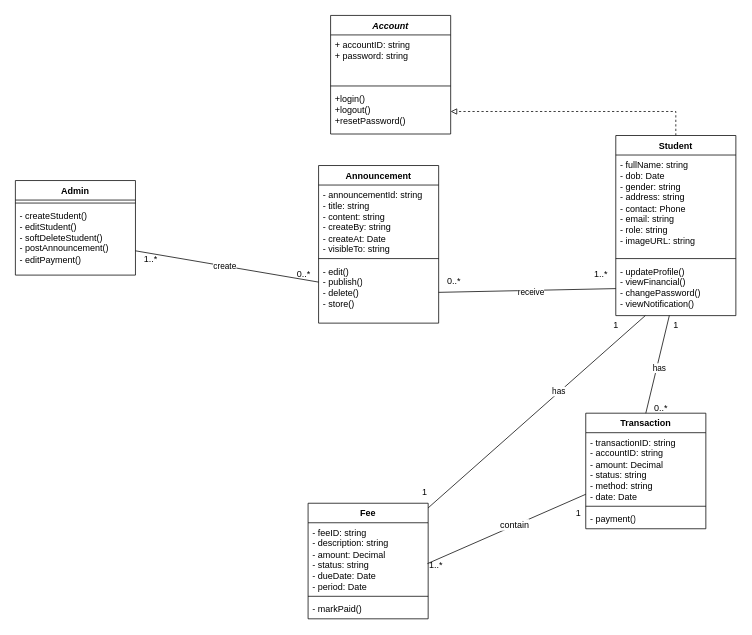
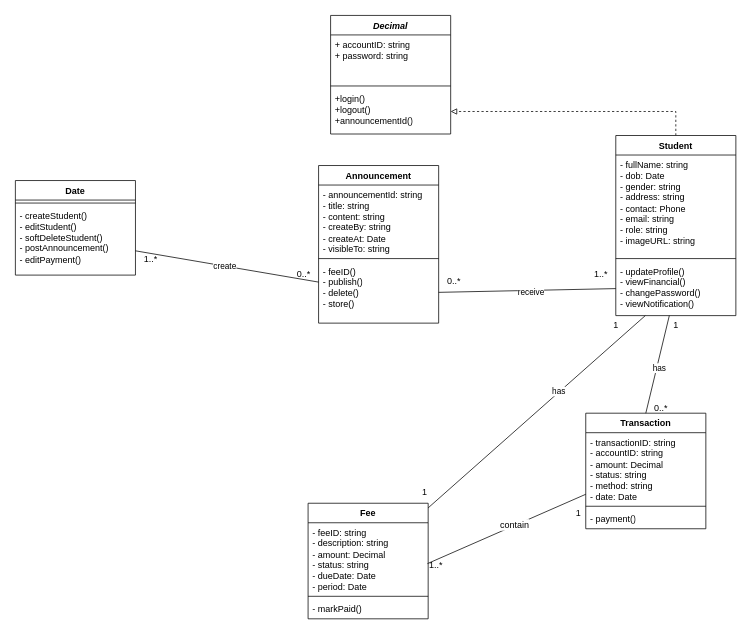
  <mxCell id="0" />
  <mxCell id="1" parent="0" />
- <mxCell id="2" value="&lt;i&gt;Account&lt;/i&gt;" style="swimlane;fontStyle=1;align=center;verticalAlign=top;childLayout=stackLayout;horizontal=1;startSize=26;horizontalStack=0;resizeParent=1;resizeParentMax=0;resizeLast=0;collapsible=1;marginBottom=0;whiteSpace=wrap;html=1;" parent="1" vertex="1"><mxGeometry x="440" y="20" width="160" height="158" as="geometry" /></mxCell>
+ <mxCell id="2" value="&lt;i&gt;Decimal&lt;/i&gt;" style="swimlane;fontStyle=1;align=center;verticalAlign=top;childLayout=stackLayout;horizontal=1;startSize=26;horizontalStack=0;resizeParent=1;resizeParentMax=0;resizeLast=0;collapsible=1;marginBottom=0;whiteSpace=wrap;html=1;" parent="1" vertex="1"><mxGeometry x="440" y="20" width="160" height="158" as="geometry" /></mxCell>
  <mxCell id="3" value="+ accountID: string&lt;div&gt;+ password: string&lt;/div&gt;" style="text;strokeColor=none;fillColor=none;align=left;verticalAlign=top;spacingLeft=4;spacingRight=4;overflow=hidden;rotatable=0;points=[[0,0.5],[1,0.5]];portConstraint=eastwest;whiteSpace=wrap;html=1;" parent="2" vertex="1"><mxGeometry y="26" width="160" height="64" as="geometry" /></mxCell>
  <mxCell id="4" value="" style="line;strokeWidth=1;fillColor=none;align=left;verticalAlign=middle;spacingTop=-1;spacingLeft=3;spacingRight=3;rotatable=0;labelPosition=right;points=[];portConstraint=eastwest;strokeColor=inherit;" parent="2" vertex="1"><mxGeometry y="90" width="160" height="8" as="geometry" /></mxCell>
- <mxCell id="5" value="+login()&lt;div&gt;+logout()&lt;/div&gt;&lt;div&gt;+resetPassword()&lt;/div&gt;" style="text;strokeColor=none;fillColor=none;align=left;verticalAlign=top;spacingLeft=4;spacingRight=4;overflow=hidden;rotatable=0;points=[[0,0.5],[1,0.5]];portConstraint=eastwest;whiteSpace=wrap;html=1;" parent="2" vertex="1"><mxGeometry y="98" width="160" height="60" as="geometry" /></mxCell>
- <mxCell id="6" value="Admin" style="swimlane;fontStyle=1;align=center;verticalAlign=top;childLayout=stackLayout;horizontal=1;startSize=26;horizontalStack=0;resizeParent=1;resizeParentMax=0;resizeLast=0;collapsible=1;marginBottom=0;whiteSpace=wrap;html=1;" parent="1" vertex="1"><mxGeometry x="20" y="240" width="160" height="126" as="geometry" /></mxCell>
+ <mxCell id="5" value="+login()&lt;div&gt;+logout()&lt;/div&gt;&lt;div&gt;+announcementId()&lt;/div&gt;" style="text;strokeColor=none;fillColor=none;align=left;verticalAlign=top;spacingLeft=4;spacingRight=4;overflow=hidden;rotatable=0;points=[[0,0.5],[1,0.5]];portConstraint=eastwest;whiteSpace=wrap;html=1;" parent="2" vertex="1"><mxGeometry y="98" width="160" height="60" as="geometry" /></mxCell>
+ <mxCell id="6" value="Date" style="swimlane;fontStyle=1;align=center;verticalAlign=top;childLayout=stackLayout;horizontal=1;startSize=26;horizontalStack=0;resizeParent=1;resizeParentMax=0;resizeLast=0;collapsible=1;marginBottom=0;whiteSpace=wrap;html=1;" parent="1" vertex="1"><mxGeometry x="20" y="240" width="160" height="126" as="geometry" /></mxCell>
  <mxCell id="7" value="" style="line;strokeWidth=1;fillColor=none;align=left;verticalAlign=middle;spacingTop=-1;spacingLeft=3;spacingRight=3;rotatable=0;labelPosition=right;points=[];portConstraint=eastwest;strokeColor=inherit;" parent="6" vertex="1"><mxGeometry y="26" width="160" height="8" as="geometry" /></mxCell>
  <mxCell id="8" value="- createStudent()&lt;div&gt;- editStudent()&lt;/div&gt;&lt;div&gt;- softDeleteStudent()&lt;/div&gt;&lt;div&gt;- postAnnouncement()&lt;/div&gt;&lt;div&gt;- editPayment()&lt;/div&gt;" style="text;strokeColor=none;fillColor=none;align=left;verticalAlign=top;spacingLeft=4;spacingRight=4;overflow=hidden;rotatable=0;points=[[0,0.5],[1,0.5]];portConstraint=eastwest;whiteSpace=wrap;html=1;" parent="6" vertex="1"><mxGeometry y="34" width="160" height="92" as="geometry" /></mxCell>
  <mxCell id="9" style="edgeStyle=orthogonalEdgeStyle;rounded=0;orthogonalLoop=1;jettySize=auto;html=1;entryX=1;entryY=0.5;entryDx=0;entryDy=0;endArrow=block;endFill=0;dashed=1;" parent="1" source="10" target="5" edge="1"><mxGeometry relative="1" as="geometry" /></mxCell>
  <mxCell id="10" value="Student" style="swimlane;fontStyle=1;align=center;verticalAlign=top;childLayout=stackLayout;horizontal=1;startSize=26;horizontalStack=0;resizeParent=1;resizeParentMax=0;resizeLast=0;collapsible=1;marginBottom=0;whiteSpace=wrap;html=1;" parent="1" vertex="1"><mxGeometry x="820" y="180" width="160" height="240" as="geometry" /></mxCell>
  <mxCell id="11" value="&lt;div&gt;- fullName: string&lt;/div&gt;&lt;div&gt;- dob: Date&lt;/div&gt;&lt;div&gt;- gender: string&lt;/div&gt;&lt;div&gt;- address: string&lt;/div&gt;&lt;div&gt;- contact: Phone&lt;/div&gt;&lt;div&gt;- email: string&lt;/div&gt;&lt;div&gt;- role: string&lt;/div&gt;&lt;div&gt;- imageURL: string&lt;/div&gt;" style="text;strokeColor=none;fillColor=none;align=left;verticalAlign=top;spacingLeft=4;spacingRight=4;overflow=hidden;rotatable=0;points=[[0,0.5],[1,0.5]];portConstraint=eastwest;whiteSpace=wrap;html=1;" parent="10" vertex="1"><mxGeometry y="26" width="160" height="134" as="geometry" /></mxCell>
  <mxCell id="12" value="" style="line;strokeWidth=1;fillColor=none;align=left;verticalAlign=middle;spacingTop=-1;spacingLeft=3;spacingRight=3;rotatable=0;labelPosition=right;points=[];portConstraint=eastwest;strokeColor=inherit;" parent="10" vertex="1"><mxGeometry y="160" width="160" height="8" as="geometry" /></mxCell>
  <mxCell id="13" value="- updateProfile()&lt;div&gt;- viewFinancial()&lt;/div&gt;&lt;div&gt;- changePassword()&lt;/div&gt;&lt;div&gt;- viewNotification()&lt;/div&gt;" style="text;strokeColor=none;fillColor=none;align=left;verticalAlign=top;spacingLeft=4;spacingRight=4;overflow=hidden;rotatable=0;points=[[0,0.5],[1,0.5]];portConstraint=eastwest;whiteSpace=wrap;html=1;" parent="10" vertex="1"><mxGeometry y="168" width="160" height="72" as="geometry" /></mxCell>
  <mxCell id="14" value="Announcement" style="swimlane;fontStyle=1;align=center;verticalAlign=top;childLayout=stackLayout;horizontal=1;startSize=26;horizontalStack=0;resizeParent=1;resizeParentMax=0;resizeLast=0;collapsible=1;marginBottom=0;whiteSpace=wrap;html=1;" parent="1" vertex="1"><mxGeometry x="424" y="220" width="160" height="210" as="geometry" /></mxCell>
  <mxCell id="15" value="- announcementId: string&lt;div&gt;- title: string&lt;/div&gt;&lt;div&gt;- content: string&lt;/div&gt;&lt;div&gt;- createBy: string&lt;/div&gt;&lt;div&gt;- createAt: Date&lt;/div&gt;&lt;div&gt;- visibleTo: string&lt;/div&gt;" style="text;strokeColor=none;fillColor=none;align=left;verticalAlign=top;spacingLeft=4;spacingRight=4;overflow=hidden;rotatable=0;points=[[0,0.5],[1,0.5]];portConstraint=eastwest;whiteSpace=wrap;html=1;" parent="14" vertex="1"><mxGeometry y="26" width="160" height="94" as="geometry" /></mxCell>
  <mxCell id="16" value="" style="line;strokeWidth=1;fillColor=none;align=left;verticalAlign=middle;spacingTop=-1;spacingLeft=3;spacingRight=3;rotatable=0;labelPosition=right;points=[];portConstraint=eastwest;strokeColor=inherit;" parent="14" vertex="1"><mxGeometry y="120" width="160" height="8" as="geometry" /></mxCell>
- <mxCell id="17" value="- edit()&lt;div&gt;- publish()&lt;/div&gt;&lt;div&gt;- delete()&lt;/div&gt;&lt;div&gt;- store()&lt;/div&gt;" style="text;strokeColor=none;fillColor=none;align=left;verticalAlign=top;spacingLeft=4;spacingRight=4;overflow=hidden;rotatable=0;points=[[0,0.5],[1,0.5]];portConstraint=eastwest;whiteSpace=wrap;html=1;" parent="14" vertex="1"><mxGeometry y="128" width="160" height="82" as="geometry" /></mxCell>
+ <mxCell id="17" value="- feeID()&lt;div&gt;- publish()&lt;/div&gt;&lt;div&gt;- delete()&lt;/div&gt;&lt;div&gt;- store()&lt;/div&gt;" style="text;strokeColor=none;fillColor=none;align=left;verticalAlign=top;spacingLeft=4;spacingRight=4;overflow=hidden;rotatable=0;points=[[0,0.5],[1,0.5]];portConstraint=eastwest;whiteSpace=wrap;html=1;" parent="14" vertex="1"><mxGeometry y="128" width="160" height="82" as="geometry" /></mxCell>
  <mxCell id="18" value="" style="endArrow=none;html=1;rounded=0;endFill=0;" parent="1" source="17" target="8" edge="1"><mxGeometry width="50" height="50" relative="1" as="geometry"><mxPoint x="440" y="480" as="sourcePoint" /><mxPoint x="490" y="430" as="targetPoint" /></mxGeometry></mxCell>
  <mxCell id="19" value="create" style="edgeLabel;html=1;align=center;verticalAlign=middle;resizable=0;points=[];" parent="18" connectable="0" vertex="1"><mxGeometry x="0.026" relative="1" as="geometry"><mxPoint as="offset" /></mxGeometry></mxCell>
  <mxCell id="20" value="1..*" style="text;html=1;align=center;verticalAlign=middle;resizable=0;points=[];autosize=1;strokeColor=none;fillColor=none;" parent="1" vertex="1"><mxGeometry x="180" y="330" width="40" height="30" as="geometry" /></mxCell>
  <mxCell id="21" value="0..*" style="text;html=1;align=center;verticalAlign=middle;resizable=0;points=[];autosize=1;strokeColor=none;fillColor=none;" parent="1" vertex="1"><mxGeometry x="384" y="350" width="40" height="30" as="geometry" /></mxCell>
  <mxCell id="22" value="" style="endArrow=none;html=1;rounded=0;entryX=0;entryY=0.5;entryDx=0;entryDy=0;exitX=1;exitY=0.5;exitDx=0;exitDy=0;endFill=0;" parent="1" source="17" target="13" edge="1"><mxGeometry width="50" height="50" relative="1" as="geometry"><mxPoint x="490" y="610" as="sourcePoint" /><mxPoint x="540" y="560" as="targetPoint" /></mxGeometry></mxCell>
  <mxCell id="23" value="receive" style="edgeLabel;html=1;align=center;verticalAlign=middle;resizable=0;points=[];" parent="22" connectable="0" vertex="1"><mxGeometry x="0.035" y="-2" relative="1" as="geometry"><mxPoint as="offset" /></mxGeometry></mxCell>
  <mxCell id="24" value="1..*" style="text;html=1;align=center;verticalAlign=middle;resizable=0;points=[];autosize=1;strokeColor=none;fillColor=none;" parent="1" vertex="1"><mxGeometry x="780" y="350" width="40" height="30" as="geometry" /></mxCell>
  <mxCell id="25" value="0..*" style="text;html=1;align=center;verticalAlign=middle;resizable=0;points=[];autosize=1;strokeColor=none;fillColor=none;" parent="1" vertex="1"><mxGeometry x="584" y="360" width="40" height="30" as="geometry" /></mxCell>
  <mxCell id="26" value="Fee" style="swimlane;fontStyle=1;align=center;verticalAlign=top;childLayout=stackLayout;horizontal=1;startSize=26;horizontalStack=0;resizeParent=1;resizeParentMax=0;resizeLast=0;collapsible=1;marginBottom=0;whiteSpace=wrap;html=1;" parent="1" vertex="1"><mxGeometry x="410" y="670" width="160" height="154" as="geometry" /></mxCell>
  <mxCell id="27" value="- feeID: string&lt;div&gt;- description: string&lt;/div&gt;&lt;div&gt;- amount: Decimal&lt;/div&gt;&lt;div&gt;- status: string&lt;/div&gt;&lt;div&gt;- dueDate: Date&lt;/div&gt;&lt;div&gt;- period: Date&lt;/div&gt;" style="text;strokeColor=none;fillColor=none;align=left;verticalAlign=top;spacingLeft=4;spacingRight=4;overflow=hidden;rotatable=0;points=[[0,0.5],[1,0.5]];portConstraint=eastwest;whiteSpace=wrap;html=1;" parent="26" vertex="1"><mxGeometry y="26" width="160" height="94" as="geometry" /></mxCell>
  <mxCell id="28" value="" style="line;strokeWidth=1;fillColor=none;align=left;verticalAlign=middle;spacingTop=-1;spacingLeft=3;spacingRight=3;rotatable=0;labelPosition=right;points=[];portConstraint=eastwest;strokeColor=inherit;" parent="26" vertex="1"><mxGeometry y="120" width="160" height="8" as="geometry" /></mxCell>
  <mxCell id="29" value="- markPaid()" style="text;strokeColor=none;fillColor=none;align=left;verticalAlign=top;spacingLeft=4;spacingRight=4;overflow=hidden;rotatable=0;points=[[0,0.5],[1,0.5]];portConstraint=eastwest;whiteSpace=wrap;html=1;" parent="26" vertex="1"><mxGeometry y="128" width="160" height="26" as="geometry" /></mxCell>
  <mxCell id="30" value="Transaction" style="swimlane;fontStyle=1;align=center;verticalAlign=top;childLayout=stackLayout;horizontal=1;startSize=26;horizontalStack=0;resizeParent=1;resizeParentMax=0;resizeLast=0;collapsible=1;marginBottom=0;whiteSpace=wrap;html=1;" parent="1" vertex="1"><mxGeometry x="780" y="550" width="160" height="154" as="geometry" /></mxCell>
  <mxCell id="31" value="- transactionID: string&lt;div&gt;- accountID: string&lt;/div&gt;&lt;div&gt;- amount: Decimal&lt;/div&gt;&lt;div&gt;- status: string&lt;/div&gt;&lt;div&gt;- method: string&lt;/div&gt;&lt;div&gt;- date: Date&lt;/div&gt;" style="text;strokeColor=none;fillColor=none;align=left;verticalAlign=top;spacingLeft=4;spacingRight=4;overflow=hidden;rotatable=0;points=[[0,0.5],[1,0.5]];portConstraint=eastwest;whiteSpace=wrap;html=1;" parent="30" vertex="1"><mxGeometry y="26" width="160" height="94" as="geometry" /></mxCell>
  <mxCell id="32" value="" style="line;strokeWidth=1;fillColor=none;align=left;verticalAlign=middle;spacingTop=-1;spacingLeft=3;spacingRight=3;rotatable=0;labelPosition=right;points=[];portConstraint=eastwest;strokeColor=inherit;" parent="30" vertex="1"><mxGeometry y="120" width="160" height="8" as="geometry" /></mxCell>
  <mxCell id="33" value="- payment()" style="text;strokeColor=none;fillColor=none;align=left;verticalAlign=top;spacingLeft=4;spacingRight=4;overflow=hidden;rotatable=0;points=[[0,0.5],[1,0.5]];portConstraint=eastwest;whiteSpace=wrap;html=1;" parent="30" vertex="1"><mxGeometry y="128" width="160" height="26" as="geometry" /></mxCell>
  <mxCell id="34" value="" style="endArrow=none;html=1;rounded=0;exitX=0.5;exitY=0;exitDx=0;exitDy=0;endFill=0;" parent="1" source="30" target="13" edge="1"><mxGeometry width="50" height="50" relative="1" as="geometry"><mxPoint x="840" y="510" as="sourcePoint" /><mxPoint x="890" y="460" as="targetPoint" /></mxGeometry></mxCell>
  <mxCell id="35" value="has" style="edgeLabel;html=1;align=center;verticalAlign=middle;resizable=0;points=[];" parent="34" connectable="0" vertex="1"><mxGeometry x="-0.051" y="-3" relative="1" as="geometry"><mxPoint as="offset" /></mxGeometry></mxCell>
  <mxCell id="36" value="" style="endArrow=none;html=1;rounded=0;" parent="1" source="26" target="13" edge="1"><mxGeometry width="50" height="50" relative="1" as="geometry"><mxPoint x="720" y="510" as="sourcePoint" /><mxPoint x="770" y="460" as="targetPoint" /></mxGeometry></mxCell>
  <mxCell id="37" value="has" style="edgeLabel;html=1;align=center;verticalAlign=middle;resizable=0;points=[];" parent="36" connectable="0" vertex="1"><mxGeometry x="0.208" y="2" relative="1" as="geometry"><mxPoint as="offset" /></mxGeometry></mxCell>
  <mxCell id="38" value="" style="endArrow=none;html=1;rounded=0;exitX=0.994;exitY=0.579;exitDx=0;exitDy=0;exitPerimeter=0;endFill=0;" parent="1" source="27" target="31" edge="1"><mxGeometry width="50" height="50" relative="1" as="geometry"><mxPoint x="600" y="750" as="sourcePoint" /><mxPoint x="650" y="700" as="targetPoint" /></mxGeometry></mxCell>
  <mxCell id="39" value="&lt;span style=&quot;font-size: 12px; background-color: rgb(255, 255, 255);&quot;&gt;contain&lt;/span&gt;" style="edgeLabel;html=1;align=center;verticalAlign=middle;resizable=0;points=[];" parent="38" connectable="0" vertex="1"><mxGeometry x="0.096" y="1" relative="1" as="geometry"><mxPoint as="offset" /></mxGeometry></mxCell>
  <mxCell id="40" value="0..*" style="text;html=1;align=center;verticalAlign=middle;resizable=0;points=[];autosize=1;strokeColor=none;fillColor=none;" parent="1" vertex="1"><mxGeometry x="860" y="528" width="40" height="30" as="geometry" /></mxCell>
  <mxCell id="41" value="1" style="text;html=1;align=center;verticalAlign=middle;resizable=0;points=[];autosize=1;strokeColor=none;fillColor=none;" parent="1" vertex="1"><mxGeometry x="885" y="418" width="30" height="30" as="geometry" /></mxCell>
  <mxCell id="42" value="1" style="text;html=1;align=center;verticalAlign=middle;resizable=0;points=[];autosize=1;strokeColor=none;fillColor=none;" parent="1" vertex="1"><mxGeometry x="805" y="418" width="30" height="30" as="geometry" /></mxCell>
  <mxCell id="43" value="1" style="text;html=1;align=center;verticalAlign=middle;resizable=0;points=[];autosize=1;strokeColor=none;fillColor=none;" parent="1" vertex="1"><mxGeometry x="550" y="640" width="30" height="30" as="geometry" /></mxCell>
  <mxCell id="44" value="1" style="text;html=1;align=center;verticalAlign=middle;resizable=0;points=[];autosize=1;strokeColor=none;fillColor=none;" parent="1" vertex="1"><mxGeometry x="755" y="668" width="30" height="30" as="geometry" /></mxCell>
  <mxCell id="45" value="1..*" style="text;html=1;align=center;verticalAlign=middle;resizable=0;points=[];autosize=1;strokeColor=none;fillColor=none;" parent="1" vertex="1"><mxGeometry x="560" y="738" width="40" height="30" as="geometry" /></mxCell>
